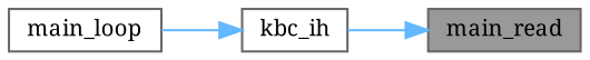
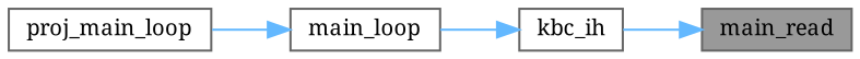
  digraph {
    fontname="Noto Serif"
    rankdir=RL
    node [color=grey40 fillcolor=white fontname="Noto Serif" fontsize=10 shape=box style=filled]
    edge [color=steelblue1 dir=back fontname="Noto Serif" fontsize=10 labelfontname=Helvetica labelfontsize=10 style=solid]
    n1 [color=gray40 fillcolor=grey60 fontcolor=black height=0.2 label=main_read width=0.4]
    n2 [height=0.2 label=kbc_ih width=0.4]
    n3 [height=0.2 label=main_loop width=0.4]
+   n4 [height=0.2 label=proj_main_loop width=0.4]
    n1 -> n2
    n2 -> n3
+   n3 -> n4
  }
